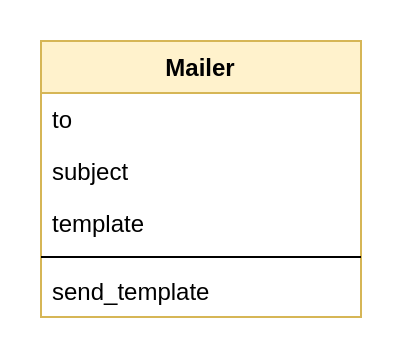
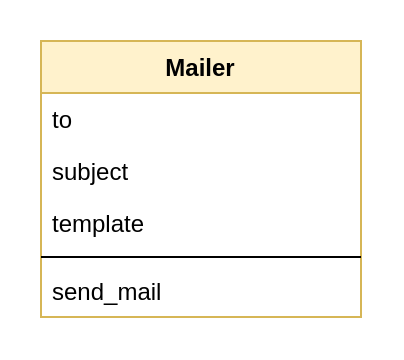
  <mxCell id="0" />
  <mxCell id="1" parent="0" />
  <mxCell id="2" value="Mailer" style="swimlane;fontStyle=1;align=center;verticalAlign=top;childLayout=stackLayout;horizontal=1;startSize=26;horizontalStack=0;resizeParent=1;resizeParentMax=0;resizeLast=0;collapsible=1;marginBottom=0;fillColor=#fff2cc;strokeColor=#d6b656;" vertex="1" parent="1"><mxGeometry x="20" y="20" width="160" height="138" as="geometry" /></mxCell>
  <mxCell id="3" value="to" style="text;strokeColor=none;fillColor=none;align=left;verticalAlign=top;spacingLeft=4;spacingRight=4;overflow=hidden;rotatable=0;points=[[0,0.5],[1,0.5]];portConstraint=eastwest;" vertex="1" parent="2"><mxGeometry y="26" width="160" height="26" as="geometry" /></mxCell>
  <mxCell id="4" value="subject" style="text;strokeColor=none;fillColor=none;align=left;verticalAlign=top;spacingLeft=4;spacingRight=4;overflow=hidden;rotatable=0;points=[[0,0.5],[1,0.5]];portConstraint=eastwest;" vertex="1" parent="2"><mxGeometry y="52" width="160" height="26" as="geometry" /></mxCell>
  <mxCell id="5" value="template" style="text;strokeColor=none;fillColor=none;align=left;verticalAlign=top;spacingLeft=4;spacingRight=4;overflow=hidden;rotatable=0;points=[[0,0.5],[1,0.5]];portConstraint=eastwest;" vertex="1" parent="2"><mxGeometry y="78" width="160" height="26" as="geometry" /></mxCell>
  <mxCell id="6" value="" style="line;strokeWidth=1;fillColor=none;align=left;verticalAlign=middle;spacingTop=-1;spacingLeft=3;spacingRight=3;rotatable=0;labelPosition=right;points=[];portConstraint=eastwest;" vertex="1" parent="2"><mxGeometry y="104" width="160" height="8" as="geometry" /></mxCell>
- <mxCell id="7" value="send_template" style="text;strokeColor=none;fillColor=none;align=left;verticalAlign=top;spacingLeft=4;spacingRight=4;overflow=hidden;rotatable=0;points=[[0,0.5],[1,0.5]];portConstraint=eastwest;" vertex="1" parent="2"><mxGeometry y="112" width="160" height="26" as="geometry" /></mxCell>
+ <mxCell id="7" value="send_mail" style="text;strokeColor=none;fillColor=none;align=left;verticalAlign=top;spacingLeft=4;spacingRight=4;overflow=hidden;rotatable=0;points=[[0,0.5],[1,0.5]];portConstraint=eastwest;" vertex="1" parent="2"><mxGeometry y="112" width="160" height="26" as="geometry" /></mxCell>
